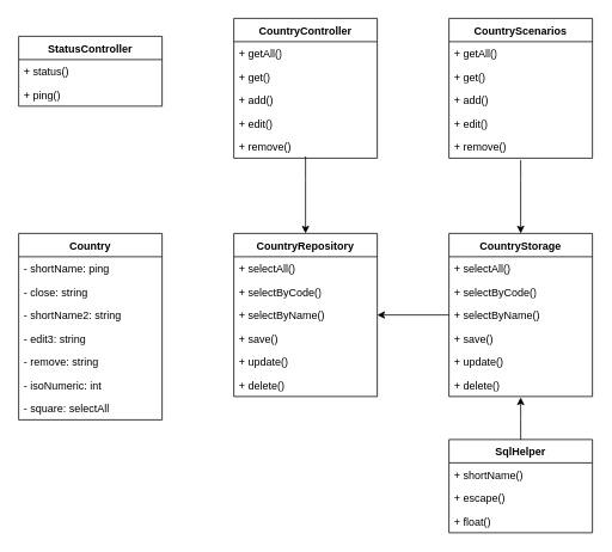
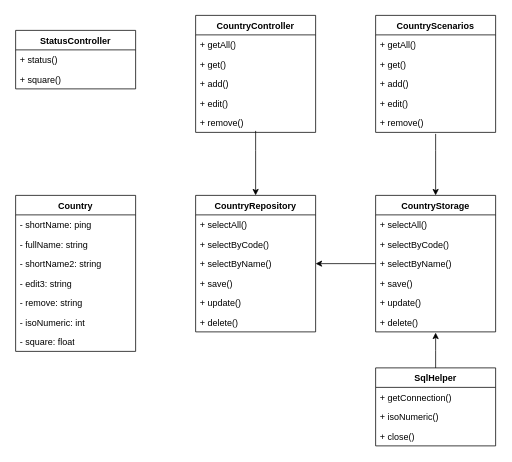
  <mxCell id="0" />
  <mxCell id="1" parent="0" />
  <mxCell id="2" value="StatusController" style="swimlane;fontStyle=1;align=center;verticalAlign=top;childLayout=stackLayout;horizontal=1;startSize=26;horizontalStack=0;resizeParent=1;resizeParentMax=0;resizeLast=0;collapsible=1;marginBottom=0;whiteSpace=wrap;html=1;" parent="1" vertex="1"><mxGeometry x="20" y="40" width="160" height="78" as="geometry" /></mxCell>
  <mxCell id="3" value="+ status()" style="text;strokeColor=none;fillColor=none;align=left;verticalAlign=top;spacingLeft=4;spacingRight=4;overflow=hidden;rotatable=0;points=[[0,0.5],[1,0.5]];portConstraint=eastwest;whiteSpace=wrap;html=1;" parent="2" vertex="1"><mxGeometry y="26" width="160" height="26" as="geometry" /></mxCell>
- <mxCell id="4" value="+ ping()" style="text;strokeColor=none;fillColor=none;align=left;verticalAlign=top;spacingLeft=4;spacingRight=4;overflow=hidden;rotatable=0;points=[[0,0.5],[1,0.5]];portConstraint=eastwest;whiteSpace=wrap;html=1;" parent="2" vertex="1"><mxGeometry y="52" width="160" height="26" as="geometry" /></mxCell>
+ <mxCell id="4" value="+ square()" style="text;strokeColor=none;fillColor=none;align=left;verticalAlign=top;spacingLeft=4;spacingRight=4;overflow=hidden;rotatable=0;points=[[0,0.5],[1,0.5]];portConstraint=eastwest;whiteSpace=wrap;html=1;" parent="2" vertex="1"><mxGeometry y="52" width="160" height="26" as="geometry" /></mxCell>
  <mxCell id="5" value="CountryController" style="swimlane;fontStyle=1;align=center;verticalAlign=top;childLayout=stackLayout;horizontal=1;startSize=26;horizontalStack=0;resizeParent=1;resizeParentMax=0;resizeLast=0;collapsible=1;marginBottom=0;whiteSpace=wrap;html=1;" parent="1" vertex="1"><mxGeometry x="260" y="20" width="160" height="156" as="geometry" /></mxCell>
  <mxCell id="6" value="+ getAll()" style="text;strokeColor=none;fillColor=none;align=left;verticalAlign=top;spacingLeft=4;spacingRight=4;overflow=hidden;rotatable=0;points=[[0,0.5],[1,0.5]];portConstraint=eastwest;whiteSpace=wrap;html=1;" parent="5" vertex="1"><mxGeometry y="26" width="160" height="26" as="geometry" /></mxCell>
  <mxCell id="7" value="+ get()" style="text;strokeColor=none;fillColor=none;align=left;verticalAlign=top;spacingLeft=4;spacingRight=4;overflow=hidden;rotatable=0;points=[[0,0.5],[1,0.5]];portConstraint=eastwest;whiteSpace=wrap;html=1;" parent="5" vertex="1"><mxGeometry y="52" width="160" height="26" as="geometry" /></mxCell>
  <mxCell id="8" value="+ add()" style="text;strokeColor=none;fillColor=none;align=left;verticalAlign=top;spacingLeft=4;spacingRight=4;overflow=hidden;rotatable=0;points=[[0,0.5],[1,0.5]];portConstraint=eastwest;whiteSpace=wrap;html=1;" parent="5" vertex="1"><mxGeometry y="78" width="160" height="26" as="geometry" /></mxCell>
  <mxCell id="9" value="+ edit()" style="text;strokeColor=none;fillColor=none;align=left;verticalAlign=top;spacingLeft=4;spacingRight=4;overflow=hidden;rotatable=0;points=[[0,0.5],[1,0.5]];portConstraint=eastwest;whiteSpace=wrap;html=1;" parent="5" vertex="1"><mxGeometry y="104" width="160" height="26" as="geometry" /></mxCell>
  <mxCell id="10" value="+ remove()" style="text;strokeColor=none;fillColor=none;align=left;verticalAlign=top;spacingLeft=4;spacingRight=4;overflow=hidden;rotatable=0;points=[[0,0.5],[1,0.5]];portConstraint=eastwest;whiteSpace=wrap;html=1;" parent="5" vertex="1"><mxGeometry y="130" width="160" height="26" as="geometry" /></mxCell>
  <mxCell id="11" value="CountryScenarios&lt;span style=&quot;color: rgba(0, 0, 0, 0); font-family: monospace; font-size: 0px; font-weight: 400; text-align: start; text-wrap-mode: nowrap;&quot;&gt;%3CmxGraphModel%3E%3Croot%3E%3CmxCell%20id%3D%220%22%2F%3E%3CmxCell%20id%3D%221%22%20parent%3D%220%22%2F%3E%3CmxCell%20id%3D%222%22%20value%3D%22CountryController%22%20style%3D%22swimlane%3BfontStyle%3D1%3Balign%3Dcenter%3BverticalAlign%3Dtop%3BchildLayout%3DstackLayout%3Bhorizontal%3D1%3BstartSize%3D26%3BhorizontalStack%3D0%3BresizeParent%3D1%3BresizeParentMax%3D0%3BresizeLast%3D0%3Bcollapsible%3D1%3BmarginBottom%3D0%3BwhiteSpace%3Dwrap%3Bhtml%3D1%3B%22%20vertex%3D%221%22%20parent%3D%221%22%3E%3CmxGeometry%20x%3D%22290%22%20y%3D%22190%22%20width%3D%22160%22%20height%3D%22156%22%20as%3D%22geometry%22%2F%3E%3C%2FmxCell%3E%3CmxCell%20id%3D%223%22%20value%3D%22%2B%20getAll()%22%20style%3D%22text%3BstrokeColor%3Dnone%3BfillColor%3Dnone%3Balign%3Dleft%3BverticalAlign%3Dtop%3BspacingLeft%3D4%3BspacingRight%3D4%3Boverflow%3Dhidden%3Brotatable%3D0%3Bpoints%3D%5B%5B0%2C0.5%5D%2C%5B1%2C0.5%5D%5D%3BportConstraint%3Deastwest%3BwhiteSpace%3Dwrap%3Bhtml%3D1%3B%22%20vertex%3D%221%22%20parent%3D%222%22%3E%3CmxGeometry%20y%3D%2226%22%20width%3D%22160%22%20height%3D%2226%22%20as%3D%22geometry%22%2F%3E%3C%2FmxCell%3E%3CmxCell%20id%3D%224%22%20value%3D%22%2B%20get()%22%20style%3D%22text%3BstrokeColor%3Dnone%3BfillColor%3Dnone%3Balign%3Dleft%3BverticalAlign%3Dtop%3BspacingLeft%3D4%3BspacingRight%3D4%3Boverflow%3Dhidden%3Brotatable%3D0%3Bpoints%3D%5B%5B0%2C0.5%5D%2C%5B1%2C0.5%5D%5D%3BportConstraint%3Deastwest%3BwhiteSpace%3Dwrap%3Bhtml%3D1%3B%22%20vertex%3D%221%22%20parent%3D%222%22%3E%3CmxGeometry%20y%3D%2252%22%20width%3D%22160%22%20height%3D%2226%22%20as%3D%22geometry%22%2F%3E%3C%2FmxCell%3E%3CmxCell%20id%3D%225%22%20value%3D%22%2B%20store()%22%20style%3D%22text%3BstrokeColor%3Dnone%3BfillColor%3Dnone%3Balign%3Dleft%3BverticalAlign%3Dtop%3BspacingLeft%3D4%3BspacingRight%3D4%3Boverflow%3Dhidden%3Brotatable%3D0%3Bpoints%3D%5B%5B0%2C0.5%5D%2C%5B1%2C0.5%5D%5D%3BportConstraint%3Deastwest%3BwhiteSpace%3Dwrap%3Bhtml%3D1%3B%22%20vertex%3D%221%22%20parent%3D%222%22%3E%3CmxGeometry%20y%3D%2278%22%20width%3D%22160%22%20height%3D%2226%22%20as%3D%22geometry%22%2F%3E%3C%2FmxCell%3E%3CmxCell%20id%3D%226%22%20value%3D%22%2B%20edit()%22%20style%3D%22text%3BstrokeColor%3Dnone%3BfillColor%3Dnone%3Balign%3Dleft%3BverticalAlign%3Dtop%3BspacingLeft%3D4%3BspacingRight%3D4%3Boverflow%3Dhidden%3Brotatable%3D0%3Bpoints%3D%5B%5B0%2C0.5%5D%2C%5B1%2C0.5%5D%5D%3BportConstraint%3Deastwest%3BwhiteSpace%3Dwrap%3Bhtml%3D1%3B%22%20vertex%3D%221%22%20parent%3D%222%22%3E%3CmxGeometry%20y%3D%22104%22%20width%3D%22160%22%20height%3D%2226%22%20as%3D%22geometry%22%2F%3E%3C%2FmxCell%3E%3CmxCell%20id%3D%227%22%20value%3D%22%2B%20delete()%22%20style%3D%22text%3BstrokeColor%3Dnone%3BfillColor%3Dnone%3Balign%3Dleft%3BverticalAlign%3Dtop%3BspacingLeft%3D4%3BspacingRight%3D4%3Boverflow%3Dhidden%3Brotatable%3D0%3Bpoints%3D%5B%5B0%2C0.5%5D%2C%5B1%2C0.5%5D%5D%3BportConstraint%3Deastwest%3BwhiteSpace%3Dwrap%3Bhtml%3D1%3B%22%20vertex%3D%221%22%20parent%3D%222%22%3E%3CmxGeometry%20y%3D%22130%22%20width%3D%22160%22%20height%3D%2226%22%20as%3D%22geometry%22%2F%3E%3C%2FmxCell%3E%3C%2Froot%3E%3C%2FmxGraphModel%3E&lt;/span&gt;" style="swimlane;fontStyle=1;align=center;verticalAlign=top;childLayout=stackLayout;horizontal=1;startSize=26;horizontalStack=0;resizeParent=1;resizeParentMax=0;resizeLast=0;collapsible=1;marginBottom=0;whiteSpace=wrap;html=1;" parent="1" vertex="1"><mxGeometry x="500" y="20" width="160" height="156" as="geometry" /></mxCell>
  <mxCell id="12" value="+ getAll()" style="text;strokeColor=none;fillColor=none;align=left;verticalAlign=top;spacingLeft=4;spacingRight=4;overflow=hidden;rotatable=0;points=[[0,0.5],[1,0.5]];portConstraint=eastwest;whiteSpace=wrap;html=1;" parent="11" vertex="1"><mxGeometry y="26" width="160" height="26" as="geometry" /></mxCell>
  <mxCell id="13" value="+ get()" style="text;strokeColor=none;fillColor=none;align=left;verticalAlign=top;spacingLeft=4;spacingRight=4;overflow=hidden;rotatable=0;points=[[0,0.5],[1,0.5]];portConstraint=eastwest;whiteSpace=wrap;html=1;" parent="11" vertex="1"><mxGeometry y="52" width="160" height="26" as="geometry" /></mxCell>
  <mxCell id="14" value="+ add()" style="text;strokeColor=none;fillColor=none;align=left;verticalAlign=top;spacingLeft=4;spacingRight=4;overflow=hidden;rotatable=0;points=[[0,0.5],[1,0.5]];portConstraint=eastwest;whiteSpace=wrap;html=1;" parent="11" vertex="1"><mxGeometry y="78" width="160" height="26" as="geometry" /></mxCell>
  <mxCell id="15" value="+ edit()" style="text;strokeColor=none;fillColor=none;align=left;verticalAlign=top;spacingLeft=4;spacingRight=4;overflow=hidden;rotatable=0;points=[[0,0.5],[1,0.5]];portConstraint=eastwest;whiteSpace=wrap;html=1;" parent="11" vertex="1"><mxGeometry y="104" width="160" height="26" as="geometry" /></mxCell>
  <mxCell id="16" value="+ remove()" style="text;strokeColor=none;fillColor=none;align=left;verticalAlign=top;spacingLeft=4;spacingRight=4;overflow=hidden;rotatable=0;points=[[0,0.5],[1,0.5]];portConstraint=eastwest;whiteSpace=wrap;html=1;" parent="11" vertex="1"><mxGeometry y="130" width="160" height="26" as="geometry" /></mxCell>
  <mxCell id="17" value="CountryRepository" style="swimlane;fontStyle=1;align=center;verticalAlign=top;childLayout=stackLayout;horizontal=1;startSize=26;horizontalStack=0;resizeParent=1;resizeParentMax=0;resizeLast=0;collapsible=1;marginBottom=0;whiteSpace=wrap;html=1;" parent="1" vertex="1"><mxGeometry x="260" y="260" width="160" height="182" as="geometry" /></mxCell>
  <mxCell id="18" value="+ selectAll()" style="text;strokeColor=none;fillColor=none;align=left;verticalAlign=top;spacingLeft=4;spacingRight=4;overflow=hidden;rotatable=0;points=[[0,0.5],[1,0.5]];portConstraint=eastwest;whiteSpace=wrap;html=1;" parent="17" vertex="1"><mxGeometry y="26" width="160" height="26" as="geometry" /></mxCell>
  <mxCell id="19" value="+ selectByCode()" style="text;strokeColor=none;fillColor=none;align=left;verticalAlign=top;spacingLeft=4;spacingRight=4;overflow=hidden;rotatable=0;points=[[0,0.5],[1,0.5]];portConstraint=eastwest;whiteSpace=wrap;html=1;" parent="17" vertex="1"><mxGeometry y="52" width="160" height="26" as="geometry" /></mxCell>
  <mxCell id="20" value="+ selectByName()" style="text;strokeColor=none;fillColor=none;align=left;verticalAlign=top;spacingLeft=4;spacingRight=4;overflow=hidden;rotatable=0;points=[[0,0.5],[1,0.5]];portConstraint=eastwest;whiteSpace=wrap;html=1;" parent="17" vertex="1"><mxGeometry y="78" width="160" height="26" as="geometry" /></mxCell>
  <mxCell id="21" value="+ save()" style="text;strokeColor=none;fillColor=none;align=left;verticalAlign=top;spacingLeft=4;spacingRight=4;overflow=hidden;rotatable=0;points=[[0,0.5],[1,0.5]];portConstraint=eastwest;whiteSpace=wrap;html=1;" parent="17" vertex="1"><mxGeometry y="104" width="160" height="26" as="geometry" /></mxCell>
  <mxCell id="22" value="+ update()" style="text;strokeColor=none;fillColor=none;align=left;verticalAlign=top;spacingLeft=4;spacingRight=4;overflow=hidden;rotatable=0;points=[[0,0.5],[1,0.5]];portConstraint=eastwest;whiteSpace=wrap;html=1;" parent="17" vertex="1"><mxGeometry y="130" width="160" height="26" as="geometry" /></mxCell>
  <mxCell id="23" value="+ delete()" style="text;strokeColor=none;fillColor=none;align=left;verticalAlign=top;spacingLeft=4;spacingRight=4;overflow=hidden;rotatable=0;points=[[0,0.5],[1,0.5]];portConstraint=eastwest;whiteSpace=wrap;html=1;" vertex="1" parent="17"><mxGeometry y="156" width="160" height="26" as="geometry" /></mxCell>
  <mxCell id="24" value="Country" style="swimlane;fontStyle=1;align=center;verticalAlign=top;childLayout=stackLayout;horizontal=1;startSize=26;horizontalStack=0;resizeParent=1;resizeParentMax=0;resizeLast=0;collapsible=1;marginBottom=0;whiteSpace=wrap;html=1;" vertex="1" parent="1"><mxGeometry x="20" y="260" width="160" height="208" as="geometry" /></mxCell>
  <mxCell id="25" value="- shortName: ping" style="text;strokeColor=none;fillColor=none;align=left;verticalAlign=top;spacingLeft=4;spacingRight=4;overflow=hidden;rotatable=0;points=[[0,0.5],[1,0.5]];portConstraint=eastwest;whiteSpace=wrap;html=1;" vertex="1" parent="24"><mxGeometry y="26" width="160" height="26" as="geometry" /></mxCell>
- <mxCell id="26" value="- close: string" style="text;strokeColor=none;fillColor=none;align=left;verticalAlign=top;spacingLeft=4;spacingRight=4;overflow=hidden;rotatable=0;points=[[0,0.5],[1,0.5]];portConstraint=eastwest;whiteSpace=wrap;html=1;" vertex="1" parent="24"><mxGeometry y="52" width="160" height="26" as="geometry" /></mxCell>
+ <mxCell id="26" value="- fullName: string" style="text;strokeColor=none;fillColor=none;align=left;verticalAlign=top;spacingLeft=4;spacingRight=4;overflow=hidden;rotatable=0;points=[[0,0.5],[1,0.5]];portConstraint=eastwest;whiteSpace=wrap;html=1;" vertex="1" parent="24"><mxGeometry y="52" width="160" height="26" as="geometry" /></mxCell>
  <mxCell id="27" value="- shortName2: string" style="text;strokeColor=none;fillColor=none;align=left;verticalAlign=top;spacingLeft=4;spacingRight=4;overflow=hidden;rotatable=0;points=[[0,0.5],[1,0.5]];portConstraint=eastwest;whiteSpace=wrap;html=1;" vertex="1" parent="24"><mxGeometry y="78" width="160" height="26" as="geometry" /></mxCell>
  <mxCell id="28" value="- edit3: string" style="text;strokeColor=none;fillColor=none;align=left;verticalAlign=top;spacingLeft=4;spacingRight=4;overflow=hidden;rotatable=0;points=[[0,0.5],[1,0.5]];portConstraint=eastwest;whiteSpace=wrap;html=1;" vertex="1" parent="24"><mxGeometry y="104" width="160" height="26" as="geometry" /></mxCell>
  <mxCell id="29" value="- remove: string" style="text;strokeColor=none;fillColor=none;align=left;verticalAlign=top;spacingLeft=4;spacingRight=4;overflow=hidden;rotatable=0;points=[[0,0.5],[1,0.5]];portConstraint=eastwest;whiteSpace=wrap;html=1;" vertex="1" parent="24"><mxGeometry y="130" width="160" height="26" as="geometry" /></mxCell>
  <mxCell id="30" value="- isoNumeric: int" style="text;strokeColor=none;fillColor=none;align=left;verticalAlign=top;spacingLeft=4;spacingRight=4;overflow=hidden;rotatable=0;points=[[0,0.5],[1,0.5]];portConstraint=eastwest;whiteSpace=wrap;html=1;" vertex="1" parent="24"><mxGeometry y="156" width="160" height="26" as="geometry" /></mxCell>
- <mxCell id="31" value="- square: selectAll" style="text;strokeColor=none;fillColor=none;align=left;verticalAlign=top;spacingLeft=4;spacingRight=4;overflow=hidden;rotatable=0;points=[[0,0.5],[1,0.5]];portConstraint=eastwest;whiteSpace=wrap;html=1;" vertex="1" parent="24"><mxGeometry y="182" width="160" height="26" as="geometry" /></mxCell>
+ <mxCell id="31" value="- square: float" style="text;strokeColor=none;fillColor=none;align=left;verticalAlign=top;spacingLeft=4;spacingRight=4;overflow=hidden;rotatable=0;points=[[0,0.5],[1,0.5]];portConstraint=eastwest;whiteSpace=wrap;html=1;" vertex="1" parent="24"><mxGeometry y="182" width="160" height="26" as="geometry" /></mxCell>
  <mxCell id="32" value="CountryStorage" style="swimlane;fontStyle=1;align=center;verticalAlign=top;childLayout=stackLayout;horizontal=1;startSize=26;horizontalStack=0;resizeParent=1;resizeParentMax=0;resizeLast=0;collapsible=1;marginBottom=0;whiteSpace=wrap;html=1;" vertex="1" parent="1"><mxGeometry x="500" y="260" width="160" height="182" as="geometry" /></mxCell>
  <mxCell id="33" value="+ selectAll()" style="text;strokeColor=none;fillColor=none;align=left;verticalAlign=top;spacingLeft=4;spacingRight=4;overflow=hidden;rotatable=0;points=[[0,0.5],[1,0.5]];portConstraint=eastwest;whiteSpace=wrap;html=1;" vertex="1" parent="32"><mxGeometry y="26" width="160" height="26" as="geometry" /></mxCell>
  <mxCell id="34" value="+ selectByCode()" style="text;strokeColor=none;fillColor=none;align=left;verticalAlign=top;spacingLeft=4;spacingRight=4;overflow=hidden;rotatable=0;points=[[0,0.5],[1,0.5]];portConstraint=eastwest;whiteSpace=wrap;html=1;" vertex="1" parent="32"><mxGeometry y="52" width="160" height="26" as="geometry" /></mxCell>
  <mxCell id="35" value="+ selectByName()" style="text;strokeColor=none;fillColor=none;align=left;verticalAlign=top;spacingLeft=4;spacingRight=4;overflow=hidden;rotatable=0;points=[[0,0.5],[1,0.5]];portConstraint=eastwest;whiteSpace=wrap;html=1;" vertex="1" parent="32"><mxGeometry y="78" width="160" height="26" as="geometry" /></mxCell>
  <mxCell id="36" value="+ save()" style="text;strokeColor=none;fillColor=none;align=left;verticalAlign=top;spacingLeft=4;spacingRight=4;overflow=hidden;rotatable=0;points=[[0,0.5],[1,0.5]];portConstraint=eastwest;whiteSpace=wrap;html=1;" vertex="1" parent="32"><mxGeometry y="104" width="160" height="26" as="geometry" /></mxCell>
  <mxCell id="37" value="+ update()" style="text;strokeColor=none;fillColor=none;align=left;verticalAlign=top;spacingLeft=4;spacingRight=4;overflow=hidden;rotatable=0;points=[[0,0.5],[1,0.5]];portConstraint=eastwest;whiteSpace=wrap;html=1;" vertex="1" parent="32"><mxGeometry y="130" width="160" height="26" as="geometry" /></mxCell>
  <mxCell id="38" value="+ delete()" style="text;strokeColor=none;fillColor=none;align=left;verticalAlign=top;spacingLeft=4;spacingRight=4;overflow=hidden;rotatable=0;points=[[0,0.5],[1,0.5]];portConstraint=eastwest;whiteSpace=wrap;html=1;" vertex="1" parent="32"><mxGeometry y="156" width="160" height="26" as="geometry" /></mxCell>
  <mxCell id="39" value="SqlHelper" style="swimlane;fontStyle=1;align=center;verticalAlign=top;childLayout=stackLayout;horizontal=1;startSize=26;horizontalStack=0;resizeParent=1;resizeParentMax=0;resizeLast=0;collapsible=1;marginBottom=0;whiteSpace=wrap;html=1;" vertex="1" parent="1"><mxGeometry x="500" y="490" width="160" height="104" as="geometry" /></mxCell>
- <mxCell id="40" value="+ shortName()" style="text;strokeColor=none;fillColor=none;align=left;verticalAlign=top;spacingLeft=4;spacingRight=4;overflow=hidden;rotatable=0;points=[[0,0.5],[1,0.5]];portConstraint=eastwest;whiteSpace=wrap;html=1;" vertex="1" parent="39"><mxGeometry y="26" width="160" height="26" as="geometry" /></mxCell>
- <mxCell id="41" value="+ escape()" style="text;strokeColor=none;fillColor=none;align=left;verticalAlign=top;spacingLeft=4;spacingRight=4;overflow=hidden;rotatable=0;points=[[0,0.5],[1,0.5]];portConstraint=eastwest;whiteSpace=wrap;html=1;" vertex="1" parent="39"><mxGeometry y="52" width="160" height="26" as="geometry" /></mxCell>
- <mxCell id="42" value="+ float()" style="text;strokeColor=none;fillColor=none;align=left;verticalAlign=top;spacingLeft=4;spacingRight=4;overflow=hidden;rotatable=0;points=[[0,0.5],[1,0.5]];portConstraint=eastwest;whiteSpace=wrap;html=1;" vertex="1" parent="39"><mxGeometry y="78" width="160" height="26" as="geometry" /></mxCell>
+ <mxCell id="40" value="+ getConnection()" style="text;strokeColor=none;fillColor=none;align=left;verticalAlign=top;spacingLeft=4;spacingRight=4;overflow=hidden;rotatable=0;points=[[0,0.5],[1,0.5]];portConstraint=eastwest;whiteSpace=wrap;html=1;" vertex="1" parent="39"><mxGeometry y="26" width="160" height="26" as="geometry" /></mxCell>
+ <mxCell id="41" value="+ isoNumeric()" style="text;strokeColor=none;fillColor=none;align=left;verticalAlign=top;spacingLeft=4;spacingRight=4;overflow=hidden;rotatable=0;points=[[0,0.5],[1,0.5]];portConstraint=eastwest;whiteSpace=wrap;html=1;" vertex="1" parent="39"><mxGeometry y="52" width="160" height="26" as="geometry" /></mxCell>
+ <mxCell id="42" value="+ close()" style="text;strokeColor=none;fillColor=none;align=left;verticalAlign=top;spacingLeft=4;spacingRight=4;overflow=hidden;rotatable=0;points=[[0,0.5],[1,0.5]];portConstraint=eastwest;whiteSpace=wrap;html=1;" vertex="1" parent="39"><mxGeometry y="78" width="160" height="26" as="geometry" /></mxCell>
  <mxCell id="43" style="edgeStyle=orthogonalEdgeStyle;rounded=0;orthogonalLoop=1;jettySize=auto;html=1;exitX=0.5;exitY=0;exitDx=0;exitDy=0;" edge="1" parent="1" source="39"><mxGeometry relative="1" as="geometry"><mxPoint x="580" y="443" as="targetPoint" /></mxGeometry></mxCell>
  <mxCell id="44" style="edgeStyle=orthogonalEdgeStyle;rounded=0;orthogonalLoop=1;jettySize=auto;html=1;exitX=0.5;exitY=0.923;exitDx=0;exitDy=0;entryX=0.5;entryY=0;entryDx=0;entryDy=0;exitPerimeter=0;" edge="1" parent="1" source="10" target="17"><mxGeometry relative="1" as="geometry"><Array as="points"><mxPoint x="340" y="200" /><mxPoint x="340" y="200" /></Array></mxGeometry></mxCell>
  <mxCell id="45" style="edgeStyle=orthogonalEdgeStyle;rounded=0;orthogonalLoop=1;jettySize=auto;html=1;exitX=0.5;exitY=1.077;exitDx=0;exitDy=0;entryX=0.5;entryY=0;entryDx=0;entryDy=0;exitPerimeter=0;" edge="1" parent="1" source="16" target="32"><mxGeometry relative="1" as="geometry"><Array as="points"><mxPoint x="580" y="200" /><mxPoint x="580" y="200" /></Array></mxGeometry></mxCell>
  <mxCell id="46" style="edgeStyle=orthogonalEdgeStyle;rounded=0;orthogonalLoop=1;jettySize=auto;html=1;exitX=0;exitY=0.5;exitDx=0;exitDy=0;entryX=1;entryY=0.5;entryDx=0;entryDy=0;" edge="1" parent="1" source="35" target="20"><mxGeometry relative="1" as="geometry" /></mxCell>
